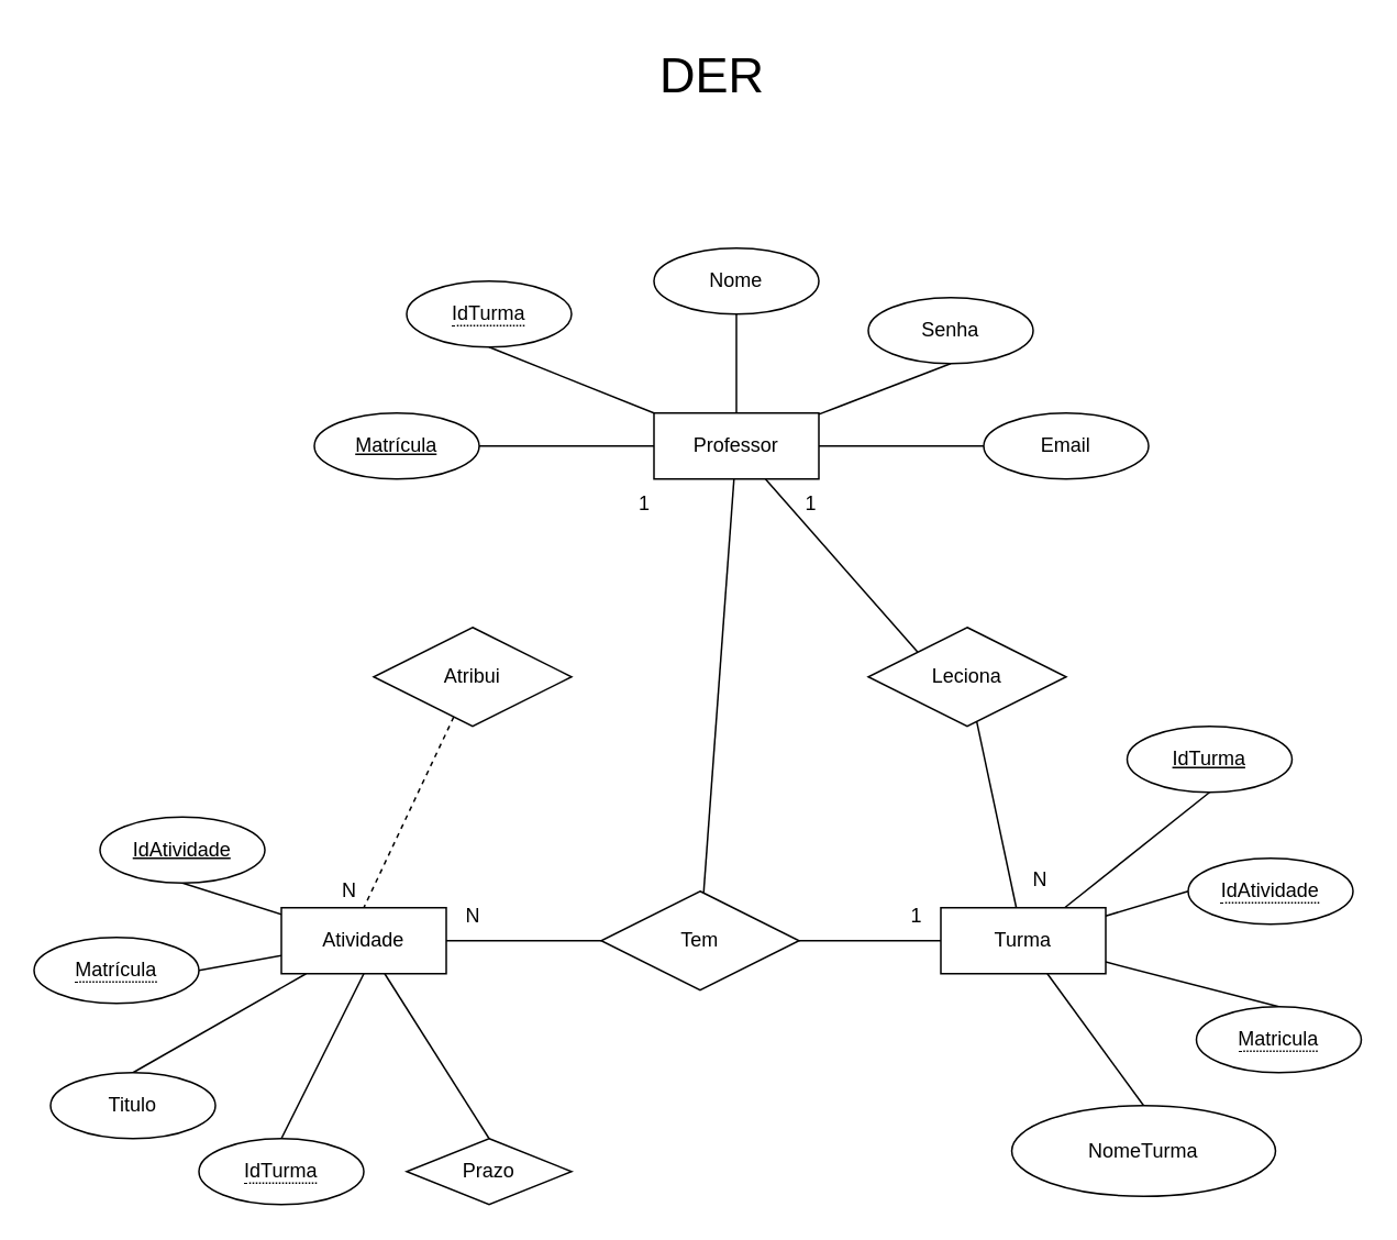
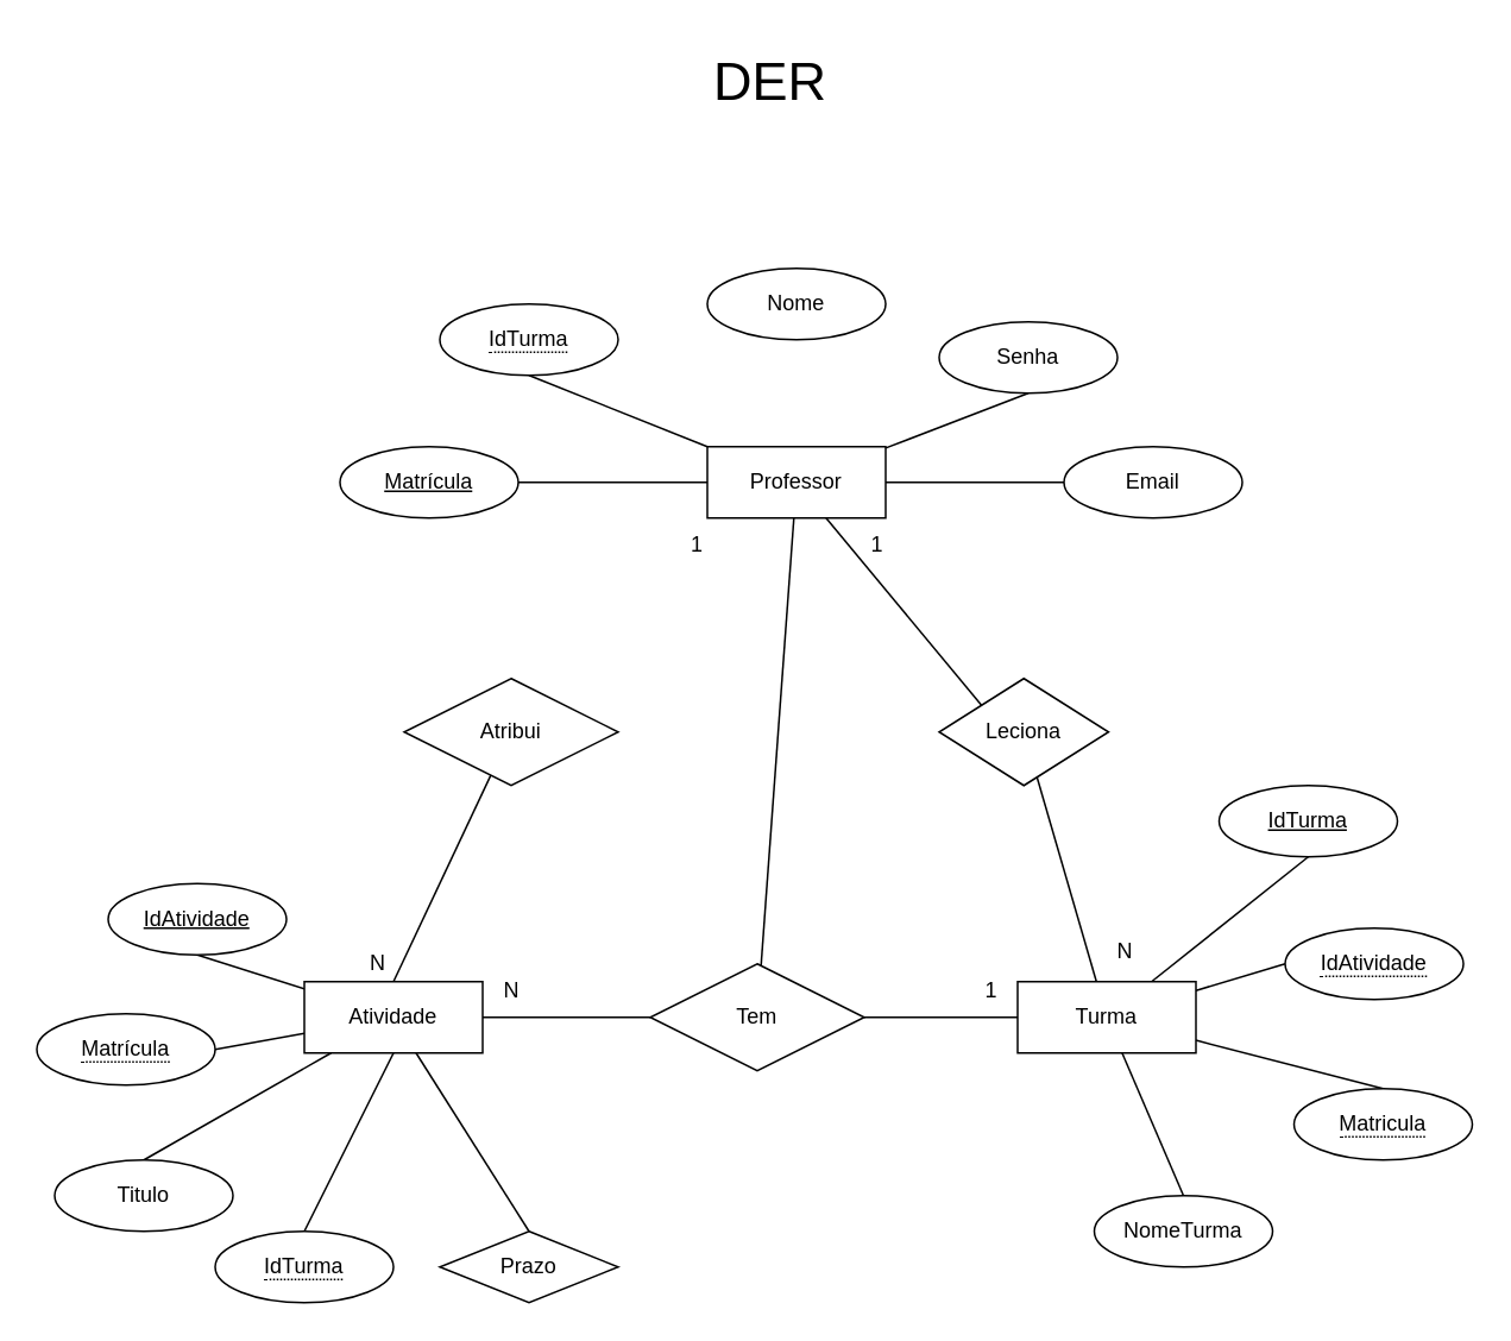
  <mxCell id="0" />
  <mxCell id="1" parent="0" />
  <mxCell id="2" value="DER" style="text;html=1;align=center;verticalAlign=middle;resizable=0;points=[];autosize=1;strokeColor=none;fillColor=none;fontSize=30;" vertex="1" parent="1"><mxGeometry x="386" y="20" width="90" height="50" as="geometry" /></mxCell>
  <mxCell id="3" style="rounded=0;orthogonalLoop=1;jettySize=auto;html=1;entryX=1;entryY=0.5;entryDx=0;entryDy=0;endArrow=none;endFill=0;" edge="1" parent="1" source="10" target="11"><mxGeometry relative="1" as="geometry" /></mxCell>
- <mxCell id="4" style="rounded=0;orthogonalLoop=1;jettySize=auto;html=1;entryX=0.5;entryY=1;entryDx=0;entryDy=0;endArrow=none;endFill=0;" edge="1" parent="1" source="10" target="12"><mxGeometry relative="1" as="geometry" /></mxCell>
  <mxCell id="5" style="rounded=0;orthogonalLoop=1;jettySize=auto;html=1;entryX=0.5;entryY=1;entryDx=0;entryDy=0;endArrow=none;endFill=0;" edge="1" parent="1" source="10" target="32"><mxGeometry relative="1" as="geometry" /></mxCell>
  <mxCell id="6" style="rounded=0;orthogonalLoop=1;jettySize=auto;html=1;entryX=0.5;entryY=1;entryDx=0;entryDy=0;endArrow=none;endFill=0;" edge="1" parent="1" source="10" target="13"><mxGeometry relative="1" as="geometry" /></mxCell>
  <mxCell id="7" style="rounded=0;orthogonalLoop=1;jettySize=auto;html=1;entryX=0;entryY=0.5;entryDx=0;entryDy=0;endArrow=none;endFill=0;" edge="1" parent="1" source="10" target="35"><mxGeometry relative="1" as="geometry" /></mxCell>
  <mxCell id="8" style="rounded=0;orthogonalLoop=1;jettySize=auto;html=1;entryX=0;entryY=0;entryDx=0;entryDy=0;endArrow=none;endFill=0;" edge="1" parent="1" source="10" target="37"><mxGeometry relative="1" as="geometry" /></mxCell>
  <mxCell id="9" style="rounded=0;orthogonalLoop=1;jettySize=auto;html=1;endArrow=none;endFill=0;" edge="1" parent="1" source="10" target="45"><mxGeometry relative="1" as="geometry" /></mxCell>
  <mxCell id="10" value="Professor" style="whiteSpace=wrap;html=1;align=center;" vertex="1" parent="1"><mxGeometry x="396" y="250" width="100" height="40" as="geometry" /></mxCell>
  <mxCell id="11" value="Matrícula" style="ellipse;whiteSpace=wrap;html=1;align=center;fontStyle=4;" vertex="1" parent="1"><mxGeometry x="190" y="250" width="100" height="40" as="geometry" /></mxCell>
  <mxCell id="12" value="Nome" style="ellipse;whiteSpace=wrap;html=1;align=center;" vertex="1" parent="1"><mxGeometry x="396" y="150" width="100" height="40" as="geometry" /></mxCell>
  <mxCell id="13" value="&lt;span style=&quot;border-bottom: 1px dotted&quot;&gt;IdTurma&lt;/span&gt;" style="ellipse;whiteSpace=wrap;html=1;align=center;" vertex="1" parent="1"><mxGeometry x="246" y="170" width="100" height="40" as="geometry" /></mxCell>
  <mxCell id="14" style="rounded=0;orthogonalLoop=1;jettySize=auto;html=1;entryX=0.5;entryY=0;entryDx=0;entryDy=0;endArrow=none;endFill=0;" edge="1" parent="1" source="18" target="30"><mxGeometry relative="1" as="geometry" /></mxCell>
  <mxCell id="15" style="rounded=0;orthogonalLoop=1;jettySize=auto;html=1;entryX=0;entryY=0.5;entryDx=0;entryDy=0;endArrow=none;endFill=0;" edge="1" parent="1" source="18" target="31"><mxGeometry relative="1" as="geometry" /></mxCell>
  <mxCell id="16" style="rounded=0;orthogonalLoop=1;jettySize=auto;html=1;entryX=0.5;entryY=1;entryDx=0;entryDy=0;endArrow=none;endFill=0;" edge="1" parent="1" source="18" target="19"><mxGeometry relative="1" as="geometry" /></mxCell>
  <mxCell id="17" style="rounded=0;orthogonalLoop=1;jettySize=auto;html=1;entryX=0.5;entryY=0;entryDx=0;entryDy=0;endArrow=none;endFill=0;" edge="1" parent="1" source="18" target="34"><mxGeometry relative="1" as="geometry" /></mxCell>
  <mxCell id="18" value="Turma" style="whiteSpace=wrap;html=1;align=center;" vertex="1" parent="1"><mxGeometry x="570" y="550" width="100" height="40" as="geometry" /></mxCell>
  <mxCell id="19" value="IdTurma" style="ellipse;whiteSpace=wrap;html=1;align=center;fontStyle=4;" vertex="1" parent="1"><mxGeometry x="683" y="440" width="100" height="40" as="geometry" /></mxCell>
  <mxCell id="20" style="rounded=0;orthogonalLoop=1;jettySize=auto;html=1;entryX=0.5;entryY=1;entryDx=0;entryDy=0;endArrow=none;endFill=0;" edge="1" parent="1" source="26" target="27"><mxGeometry relative="1" as="geometry" /></mxCell>
  <mxCell id="21" style="rounded=0;orthogonalLoop=1;jettySize=auto;html=1;entryX=1;entryY=0.5;entryDx=0;entryDy=0;endArrow=none;endFill=0;" edge="1" parent="1" source="26" target="33"><mxGeometry relative="1" as="geometry" /></mxCell>
  <mxCell id="22" style="rounded=0;orthogonalLoop=1;jettySize=auto;html=1;entryX=0.5;entryY=0;entryDx=0;entryDy=0;endArrow=none;endFill=0;" edge="1" parent="1" source="26" target="28"><mxGeometry relative="1" as="geometry" /></mxCell>
  <mxCell id="23" style="rounded=0;orthogonalLoop=1;jettySize=auto;html=1;entryX=0.5;entryY=0;entryDx=0;entryDy=0;endArrow=none;endFill=0;" edge="1" parent="1" source="26" target="29"><mxGeometry relative="1" as="geometry" /></mxCell>
  <mxCell id="24" style="rounded=0;orthogonalLoop=1;jettySize=auto;html=1;entryX=0;entryY=0.5;entryDx=0;entryDy=0;endArrow=none;endFill=0;" edge="1" parent="1" source="26" target="45"><mxGeometry relative="1" as="geometry" /></mxCell>
  <mxCell id="25" style="rounded=0;orthogonalLoop=1;jettySize=auto;html=1;exitX=0.5;exitY=1;exitDx=0;exitDy=0;entryX=0.5;entryY=0;entryDx=0;entryDy=0;endArrow=none;endFill=0;" edge="1" parent="1" source="26" target="48"><mxGeometry relative="1" as="geometry" /></mxCell>
  <mxCell id="26" value="Atividade" style="whiteSpace=wrap;html=1;align=center;" vertex="1" parent="1"><mxGeometry x="170" y="550" width="100" height="40" as="geometry" /></mxCell>
  <mxCell id="27" value="IdAtividade" style="ellipse;whiteSpace=wrap;html=1;align=center;fontStyle=4;" vertex="1" parent="1"><mxGeometry x="60" y="495" width="100" height="40" as="geometry" /></mxCell>
  <mxCell id="28" value="Prazo" style="rhombus;whiteSpace=wrap;html=1;align=center;" vertex="1" parent="1"><mxGeometry x="246" y="690" width="100" height="40" as="geometry" /></mxCell>
  <mxCell id="29" value="Titulo" style="ellipse;whiteSpace=wrap;html=1;align=center;" vertex="1" parent="1"><mxGeometry x="30" y="650" width="100" height="40" as="geometry" /></mxCell>
- <mxCell id="30" value="NomeTurma" style="ellipse;whiteSpace=wrap;html=1;align=center;" vertex="1" parent="1"><mxGeometry x="613" y="670" width="160" height="55" as="geometry" /></mxCell>
+ <mxCell id="30" value="NomeTurma" style="ellipse;whiteSpace=wrap;html=1;align=center;" vertex="1" parent="1"><mxGeometry x="613" y="670" width="100" height="40" as="geometry" /></mxCell>
  <mxCell id="31" value="&lt;span style=&quot;border-bottom: 1px dotted&quot;&gt;IdAtividade&lt;/span&gt;" style="ellipse;whiteSpace=wrap;html=1;align=center;" vertex="1" parent="1"><mxGeometry x="720" y="520" width="100" height="40" as="geometry" /></mxCell>
  <mxCell id="32" value="Senha" style="ellipse;whiteSpace=wrap;html=1;align=center;" vertex="1" parent="1"><mxGeometry x="526" y="180" width="100" height="40" as="geometry" /></mxCell>
  <mxCell id="33" value="&lt;span style=&quot;border-bottom: 1px dotted&quot;&gt;Matrícula&lt;/span&gt;" style="ellipse;whiteSpace=wrap;html=1;align=center;" vertex="1" parent="1"><mxGeometry x="20" y="568" width="100" height="40" as="geometry" /></mxCell>
  <mxCell id="34" value="&lt;span style=&quot;border-bottom: 1px dotted&quot;&gt;Matricula&lt;/span&gt;" style="ellipse;whiteSpace=wrap;html=1;align=center;" vertex="1" parent="1"><mxGeometry x="725" y="610" width="100" height="40" as="geometry" /></mxCell>
  <mxCell id="35" value="Email" style="ellipse;whiteSpace=wrap;html=1;align=center;" vertex="1" parent="1"><mxGeometry x="596" y="250" width="100" height="40" as="geometry" /></mxCell>
  <mxCell id="36" style="rounded=0;orthogonalLoop=1;jettySize=auto;html=1;endArrow=none;endFill=0;" edge="1" parent="1" source="37" target="18"><mxGeometry relative="1" as="geometry" /></mxCell>
- <mxCell id="37" value="Leciona" style="shape=rhombus;perimeter=rhombusPerimeter;whiteSpace=wrap;html=1;align=center;" vertex="1" parent="1"><mxGeometry x="526" y="380" width="120" height="60" as="geometry" /></mxCell>
+ <mxCell id="37" value="Leciona" style="shape=rhombus;perimeter=rhombusPerimeter;whiteSpace=wrap;html=1;align=center;" vertex="1" parent="1"><mxGeometry x="526" y="380" width="95" height="60" as="geometry" /></mxCell>
  <mxCell id="38" value="1" style="text;html=1;align=center;verticalAlign=middle;resizable=0;points=[];autosize=1;strokeColor=none;fillColor=none;" vertex="1" parent="1"><mxGeometry x="476" y="290" width="30" height="30" as="geometry" /></mxCell>
  <mxCell id="39" value="N" style="text;html=1;align=center;verticalAlign=middle;resizable=0;points=[];autosize=1;strokeColor=none;fillColor=none;" vertex="1" parent="1"><mxGeometry x="615" y="518" width="30" height="30" as="geometry" /></mxCell>
- <mxCell id="40" style="rounded=0;orthogonalLoop=1;jettySize=auto;html=1;entryX=0.5;entryY=0;entryDx=0;entryDy=0;endArrow=none;endFill=0;dashed=1;" edge="1" parent="1" source="41" target="26"><mxGeometry relative="1" as="geometry" /></mxCell>
+ <mxCell id="40" style="rounded=0;orthogonalLoop=1;jettySize=auto;html=1;entryX=0.5;entryY=0;entryDx=0;entryDy=0;endArrow=none;endFill=0;" edge="1" parent="1" source="41" target="26"><mxGeometry relative="1" as="geometry" /></mxCell>
  <mxCell id="41" value="Atribui" style="shape=rhombus;perimeter=rhombusPerimeter;whiteSpace=wrap;html=1;align=center;" vertex="1" parent="1"><mxGeometry x="226" y="380" width="120" height="60" as="geometry" /></mxCell>
  <mxCell id="42" value="1" style="text;html=1;align=center;verticalAlign=middle;resizable=0;points=[];autosize=1;strokeColor=none;fillColor=none;" vertex="1" parent="1"><mxGeometry x="375" y="290" width="30" height="30" as="geometry" /></mxCell>
  <mxCell id="43" value="N" style="text;html=1;align=center;verticalAlign=middle;resizable=0;points=[];autosize=1;strokeColor=none;fillColor=none;" vertex="1" parent="1"><mxGeometry x="196" y="525" width="30" height="30" as="geometry" /></mxCell>
  <mxCell id="44" style="rounded=0;orthogonalLoop=1;jettySize=auto;html=1;entryX=0;entryY=0.5;entryDx=0;entryDy=0;endArrow=none;endFill=0;" edge="1" parent="1" source="45" target="18"><mxGeometry relative="1" as="geometry" /></mxCell>
  <mxCell id="45" value="Tem" style="shape=rhombus;perimeter=rhombusPerimeter;whiteSpace=wrap;html=1;align=center;" vertex="1" parent="1"><mxGeometry x="364" y="540" width="120" height="60" as="geometry" /></mxCell>
  <mxCell id="46" value="1" style="text;html=1;align=center;verticalAlign=middle;resizable=0;points=[];autosize=1;strokeColor=none;fillColor=none;" vertex="1" parent="1"><mxGeometry x="540" y="540" width="30" height="30" as="geometry" /></mxCell>
  <mxCell id="47" value="N" style="text;html=1;align=center;verticalAlign=middle;resizable=0;points=[];autosize=1;strokeColor=none;fillColor=none;" vertex="1" parent="1"><mxGeometry x="271" y="540" width="30" height="30" as="geometry" /></mxCell>
  <mxCell id="48" value="&lt;span style=&quot;border-bottom: 1px dotted&quot;&gt;IdTurma&lt;/span&gt;" style="ellipse;whiteSpace=wrap;html=1;align=center;" vertex="1" parent="1"><mxGeometry x="120" y="690" width="100" height="40" as="geometry" /></mxCell>
